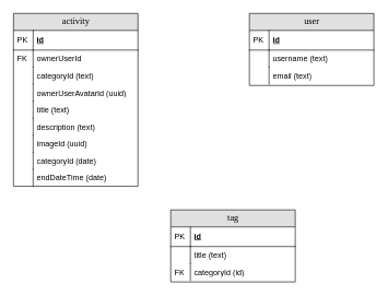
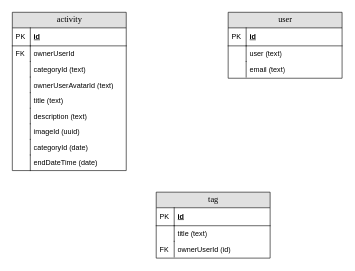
  <mxCell id="0" />
  <mxCell id="1" parent="0" />
  <mxCell id="2" value="activity" style="swimlane;html=1;fontStyle=0;childLayout=stackLayout;horizontal=1;startSize=26;fillColor=#e0e0e0;horizontalStack=0;resizeParent=1;resizeLast=0;collapsible=1;marginBottom=0;swimlaneFillColor=#ffffff;align=center;rounded=0;shadow=0;comic=0;labelBackgroundColor=none;strokeWidth=1;fontFamily=Verdana;fontSize=14" parent="1" vertex="1"><mxGeometry x="20" y="20" width="190" height="264" as="geometry" /></mxCell>
  <mxCell id="3" value="id" style="shape=partialRectangle;top=0;left=0;right=0;bottom=1;html=1;align=left;verticalAlign=middle;fillColor=none;spacingLeft=34;spacingRight=4;whiteSpace=wrap;overflow=hidden;rotatable=0;points=[[0,0.5],[1,0.5]];portConstraint=eastwest;dropTarget=0;fontStyle=5;" parent="2" vertex="1"><mxGeometry y="26" width="190" height="30" as="geometry" /></mxCell>
  <mxCell id="4" value="PK" style="shape=partialRectangle;top=0;left=0;bottom=0;html=1;fillColor=none;align=left;verticalAlign=middle;spacingLeft=4;spacingRight=4;whiteSpace=wrap;overflow=hidden;rotatable=0;points=[];portConstraint=eastwest;part=1;" parent="3" vertex="1" connectable="0"><mxGeometry width="30" height="30" as="geometry" /></mxCell>
  <mxCell id="5" value="ownerUserId" style="shape=partialRectangle;top=0;left=0;right=0;bottom=0;html=1;align=left;verticalAlign=top;fillColor=none;spacingLeft=34;spacingRight=4;whiteSpace=wrap;overflow=hidden;rotatable=0;points=[[0,0.5],[1,0.5]];portConstraint=eastwest;dropTarget=0;" parent="2" vertex="1"><mxGeometry y="56" width="190" height="26" as="geometry" /></mxCell>
  <mxCell id="6" value="FK" style="shape=partialRectangle;top=0;left=0;bottom=0;html=1;fillColor=none;align=left;verticalAlign=top;spacingLeft=4;spacingRight=4;whiteSpace=wrap;overflow=hidden;rotatable=0;points=[];portConstraint=eastwest;part=1;" parent="5" vertex="1" connectable="0"><mxGeometry width="30" height="26" as="geometry" /></mxCell>
  <mxCell id="7" value="categoryId (text)" style="shape=partialRectangle;top=0;left=0;right=0;bottom=0;html=1;align=left;verticalAlign=top;fillColor=none;spacingLeft=34;spacingRight=4;whiteSpace=wrap;overflow=hidden;rotatable=0;points=[[0,0.5],[1,0.5]];portConstraint=eastwest;dropTarget=0;" parent="2" vertex="1"><mxGeometry y="82" width="190" height="26" as="geometry" /></mxCell>
  <mxCell id="8" value="" style="shape=partialRectangle;top=0;left=0;bottom=0;html=1;fillColor=none;align=left;verticalAlign=top;spacingLeft=4;spacingRight=4;whiteSpace=wrap;overflow=hidden;rotatable=0;points=[];portConstraint=eastwest;part=1;" parent="7" vertex="1" connectable="0"><mxGeometry width="30" height="26" as="geometry" /></mxCell>
- <mxCell id="9" value="ownerUserAvatarId (uuid)" style="shape=partialRectangle;top=0;left=0;right=0;bottom=0;html=1;align=left;verticalAlign=top;fillColor=none;spacingLeft=34;spacingRight=4;whiteSpace=wrap;overflow=hidden;rotatable=0;points=[[0,0.5],[1,0.5]];portConstraint=eastwest;dropTarget=0;" parent="2" vertex="1"><mxGeometry y="108" width="190" height="26" as="geometry" /></mxCell>
+ <mxCell id="9" value="ownerUserAvatarId (text)" style="shape=partialRectangle;top=0;left=0;right=0;bottom=0;html=1;align=left;verticalAlign=top;fillColor=none;spacingLeft=34;spacingRight=4;whiteSpace=wrap;overflow=hidden;rotatable=0;points=[[0,0.5],[1,0.5]];portConstraint=eastwest;dropTarget=0;" parent="2" vertex="1"><mxGeometry y="108" width="190" height="26" as="geometry" /></mxCell>
  <mxCell id="10" value="" style="shape=partialRectangle;top=0;left=0;bottom=0;html=1;fillColor=none;align=left;verticalAlign=top;spacingLeft=4;spacingRight=4;whiteSpace=wrap;overflow=hidden;rotatable=0;points=[];portConstraint=eastwest;part=1;" parent="9" vertex="1" connectable="0"><mxGeometry width="30" height="26" as="geometry" /></mxCell>
  <mxCell id="11" value="title (text)&lt;br&gt;" style="shape=partialRectangle;top=0;left=0;right=0;bottom=0;html=1;align=left;verticalAlign=top;fillColor=none;spacingLeft=34;spacingRight=4;whiteSpace=wrap;overflow=hidden;rotatable=0;points=[[0,0.5],[1,0.5]];portConstraint=eastwest;dropTarget=0;" parent="2" vertex="1"><mxGeometry y="134" width="190" height="26" as="geometry" /></mxCell>
  <mxCell id="12" value="" style="shape=partialRectangle;top=0;left=0;bottom=0;html=1;fillColor=none;align=left;verticalAlign=top;spacingLeft=4;spacingRight=4;whiteSpace=wrap;overflow=hidden;rotatable=0;points=[];portConstraint=eastwest;part=1;" parent="11" vertex="1" connectable="0"><mxGeometry width="30" height="26" as="geometry" /></mxCell>
  <mxCell id="13" value="description (text)" style="shape=partialRectangle;top=0;left=0;right=0;bottom=0;html=1;align=left;verticalAlign=top;fillColor=none;spacingLeft=34;spacingRight=4;whiteSpace=wrap;overflow=hidden;rotatable=0;points=[[0,0.5],[1,0.5]];portConstraint=eastwest;dropTarget=0;" vertex="1" parent="2"><mxGeometry y="160" width="190" height="26" as="geometry" /></mxCell>
  <mxCell id="14" value="" style="shape=partialRectangle;top=0;left=0;bottom=0;html=1;fillColor=none;align=left;verticalAlign=top;spacingLeft=4;spacingRight=4;whiteSpace=wrap;overflow=hidden;rotatable=0;points=[];portConstraint=eastwest;part=1;" vertex="1" connectable="0" parent="13"><mxGeometry width="30" height="26" as="geometry" /></mxCell>
  <mxCell id="15" value="imageId (uuid)" style="shape=partialRectangle;top=0;left=0;right=0;bottom=0;html=1;align=left;verticalAlign=top;fillColor=none;spacingLeft=34;spacingRight=4;whiteSpace=wrap;overflow=hidden;rotatable=0;points=[[0,0.5],[1,0.5]];portConstraint=eastwest;dropTarget=0;" vertex="1" parent="2"><mxGeometry y="186" width="190" height="26" as="geometry" /></mxCell>
  <mxCell id="16" value="" style="shape=partialRectangle;top=0;left=0;bottom=0;html=1;fillColor=none;align=left;verticalAlign=top;spacingLeft=4;spacingRight=4;whiteSpace=wrap;overflow=hidden;rotatable=0;points=[];portConstraint=eastwest;part=1;" vertex="1" connectable="0" parent="15"><mxGeometry width="30" height="26" as="geometry" /></mxCell>
  <mxCell id="17" value="categoryId (date)" style="shape=partialRectangle;top=0;left=0;right=0;bottom=0;html=1;align=left;verticalAlign=top;fillColor=none;spacingLeft=34;spacingRight=4;whiteSpace=wrap;overflow=hidden;rotatable=0;points=[[0,0.5],[1,0.5]];portConstraint=eastwest;dropTarget=0;" vertex="1" parent="2"><mxGeometry y="212" width="190" height="26" as="geometry" /></mxCell>
  <mxCell id="18" value="" style="shape=partialRectangle;top=0;left=0;bottom=0;html=1;fillColor=none;align=left;verticalAlign=top;spacingLeft=4;spacingRight=4;whiteSpace=wrap;overflow=hidden;rotatable=0;points=[];portConstraint=eastwest;part=1;" vertex="1" connectable="0" parent="17"><mxGeometry width="30" height="26" as="geometry" /></mxCell>
  <mxCell id="19" value="endDateTime (date)" style="shape=partialRectangle;top=0;left=0;right=0;bottom=0;html=1;align=left;verticalAlign=top;fillColor=none;spacingLeft=34;spacingRight=4;whiteSpace=wrap;overflow=hidden;rotatable=0;points=[[0,0.5],[1,0.5]];portConstraint=eastwest;dropTarget=0;" vertex="1" parent="2"><mxGeometry y="238" width="190" height="26" as="geometry" /></mxCell>
  <mxCell id="20" value="" style="shape=partialRectangle;top=0;left=0;bottom=0;html=1;fillColor=none;align=left;verticalAlign=top;spacingLeft=4;spacingRight=4;whiteSpace=wrap;overflow=hidden;rotatable=0;points=[];portConstraint=eastwest;part=1;" vertex="1" connectable="0" parent="19"><mxGeometry width="30" height="26" as="geometry" /></mxCell>
  <mxCell id="21" value="user" style="swimlane;html=1;fontStyle=0;childLayout=stackLayout;horizontal=1;startSize=26;fillColor=#e0e0e0;horizontalStack=0;resizeParent=1;resizeLast=0;collapsible=1;marginBottom=0;swimlaneFillColor=#ffffff;align=center;rounded=0;shadow=0;comic=0;labelBackgroundColor=none;strokeWidth=1;fontFamily=Verdana;fontSize=14" vertex="1" parent="1"><mxGeometry x="380" y="20" width="190" height="110" as="geometry" /></mxCell>
  <mxCell id="22" value="id" style="shape=partialRectangle;top=0;left=0;right=0;bottom=1;html=1;align=left;verticalAlign=middle;fillColor=none;spacingLeft=34;spacingRight=4;whiteSpace=wrap;overflow=hidden;rotatable=0;points=[[0,0.5],[1,0.5]];portConstraint=eastwest;dropTarget=0;fontStyle=5;" vertex="1" parent="21"><mxGeometry y="26" width="190" height="30" as="geometry" /></mxCell>
  <mxCell id="23" value="PK" style="shape=partialRectangle;top=0;left=0;bottom=0;html=1;fillColor=none;align=left;verticalAlign=middle;spacingLeft=4;spacingRight=4;whiteSpace=wrap;overflow=hidden;rotatable=0;points=[];portConstraint=eastwest;part=1;" vertex="1" connectable="0" parent="22"><mxGeometry width="30" height="30" as="geometry" /></mxCell>
- <mxCell id="24" value="username (text)" style="shape=partialRectangle;top=0;left=0;right=0;bottom=0;html=1;align=left;verticalAlign=top;fillColor=none;spacingLeft=34;spacingRight=4;whiteSpace=wrap;overflow=hidden;rotatable=0;points=[[0,0.5],[1,0.5]];portConstraint=eastwest;dropTarget=0;" vertex="1" parent="21"><mxGeometry y="56" width="190" height="26" as="geometry" /></mxCell>
+ <mxCell id="24" value="user (text)" style="shape=partialRectangle;top=0;left=0;right=0;bottom=0;html=1;align=left;verticalAlign=top;fillColor=none;spacingLeft=34;spacingRight=4;whiteSpace=wrap;overflow=hidden;rotatable=0;points=[[0,0.5],[1,0.5]];portConstraint=eastwest;dropTarget=0;" vertex="1" parent="21"><mxGeometry y="56" width="190" height="26" as="geometry" /></mxCell>
  <mxCell id="25" value="" style="shape=partialRectangle;top=0;left=0;bottom=0;html=1;fillColor=none;align=left;verticalAlign=top;spacingLeft=4;spacingRight=4;whiteSpace=wrap;overflow=hidden;rotatable=0;points=[];portConstraint=eastwest;part=1;" vertex="1" connectable="0" parent="24"><mxGeometry width="30" height="26" as="geometry" /></mxCell>
  <mxCell id="26" value="email (text)" style="shape=partialRectangle;top=0;left=0;right=0;bottom=0;html=1;align=left;verticalAlign=top;fillColor=none;spacingLeft=34;spacingRight=4;whiteSpace=wrap;overflow=hidden;rotatable=0;points=[[0,0.5],[1,0.5]];portConstraint=eastwest;dropTarget=0;" vertex="1" parent="21"><mxGeometry y="82" width="190" height="26" as="geometry" /></mxCell>
  <mxCell id="27" value="" style="shape=partialRectangle;top=0;left=0;bottom=0;html=1;fillColor=none;align=left;verticalAlign=top;spacingLeft=4;spacingRight=4;whiteSpace=wrap;overflow=hidden;rotatable=0;points=[];portConstraint=eastwest;part=1;" vertex="1" connectable="0" parent="26"><mxGeometry width="30" height="26" as="geometry" /></mxCell>
  <mxCell id="28" value="tag" style="swimlane;html=1;fontStyle=0;childLayout=stackLayout;horizontal=1;startSize=26;fillColor=#e0e0e0;horizontalStack=0;resizeParent=1;resizeLast=0;collapsible=1;marginBottom=0;swimlaneFillColor=#ffffff;align=center;rounded=0;shadow=0;comic=0;labelBackgroundColor=none;strokeWidth=1;fontFamily=Verdana;fontSize=14" vertex="1" parent="1"><mxGeometry x="260" y="320" width="190" height="110" as="geometry" /></mxCell>
  <mxCell id="29" value="id" style="shape=partialRectangle;top=0;left=0;right=0;bottom=1;html=1;align=left;verticalAlign=middle;fillColor=none;spacingLeft=34;spacingRight=4;whiteSpace=wrap;overflow=hidden;rotatable=0;points=[[0,0.5],[1,0.5]];portConstraint=eastwest;dropTarget=0;fontStyle=5;" vertex="1" parent="28"><mxGeometry y="26" width="190" height="30" as="geometry" /></mxCell>
  <mxCell id="30" value="PK" style="shape=partialRectangle;top=0;left=0;bottom=0;html=1;fillColor=none;align=left;verticalAlign=middle;spacingLeft=4;spacingRight=4;whiteSpace=wrap;overflow=hidden;rotatable=0;points=[];portConstraint=eastwest;part=1;" vertex="1" connectable="0" parent="29"><mxGeometry width="30" height="30" as="geometry" /></mxCell>
  <mxCell id="31" value="title (text)" style="shape=partialRectangle;top=0;left=0;right=0;bottom=0;html=1;align=left;verticalAlign=top;fillColor=none;spacingLeft=34;spacingRight=4;whiteSpace=wrap;overflow=hidden;rotatable=0;points=[[0,0.5],[1,0.5]];portConstraint=eastwest;dropTarget=0;" vertex="1" parent="28"><mxGeometry y="56" width="190" height="26" as="geometry" /></mxCell>
  <mxCell id="32" value="" style="shape=partialRectangle;top=0;left=0;bottom=0;html=1;fillColor=none;align=left;verticalAlign=top;spacingLeft=4;spacingRight=4;whiteSpace=wrap;overflow=hidden;rotatable=0;points=[];portConstraint=eastwest;part=1;" vertex="1" connectable="0" parent="31"><mxGeometry width="30" height="26" as="geometry" /></mxCell>
- <mxCell id="33" value="categoryId (id)" style="shape=partialRectangle;top=0;left=0;right=0;bottom=0;html=1;align=left;verticalAlign=top;fillColor=none;spacingLeft=34;spacingRight=4;whiteSpace=wrap;overflow=hidden;rotatable=0;points=[[0,0.5],[1,0.5]];portConstraint=eastwest;dropTarget=0;" vertex="1" parent="28"><mxGeometry y="82" width="190" height="26" as="geometry" /></mxCell>
+ <mxCell id="33" value="ownerUserId (id)" style="shape=partialRectangle;top=0;left=0;right=0;bottom=0;html=1;align=left;verticalAlign=top;fillColor=none;spacingLeft=34;spacingRight=4;whiteSpace=wrap;overflow=hidden;rotatable=0;points=[[0,0.5],[1,0.5]];portConstraint=eastwest;dropTarget=0;" vertex="1" parent="28"><mxGeometry y="82" width="190" height="26" as="geometry" /></mxCell>
  <mxCell id="34" value="FK" style="shape=partialRectangle;top=0;left=0;bottom=0;html=1;fillColor=none;align=left;verticalAlign=top;spacingLeft=4;spacingRight=4;whiteSpace=wrap;overflow=hidden;rotatable=0;points=[];portConstraint=eastwest;part=1;" vertex="1" connectable="0" parent="33"><mxGeometry width="30" height="26" as="geometry" /></mxCell>
